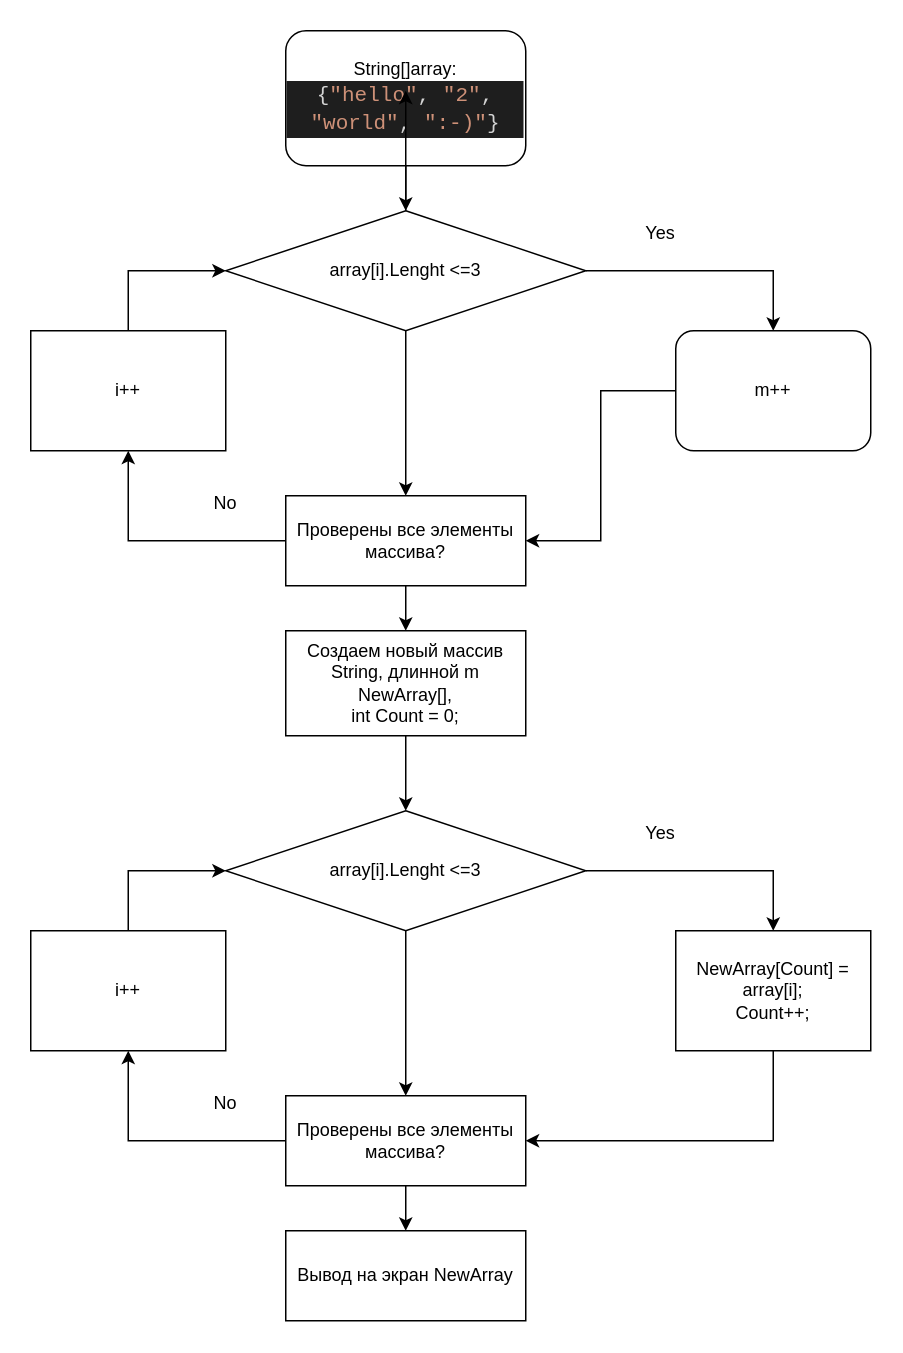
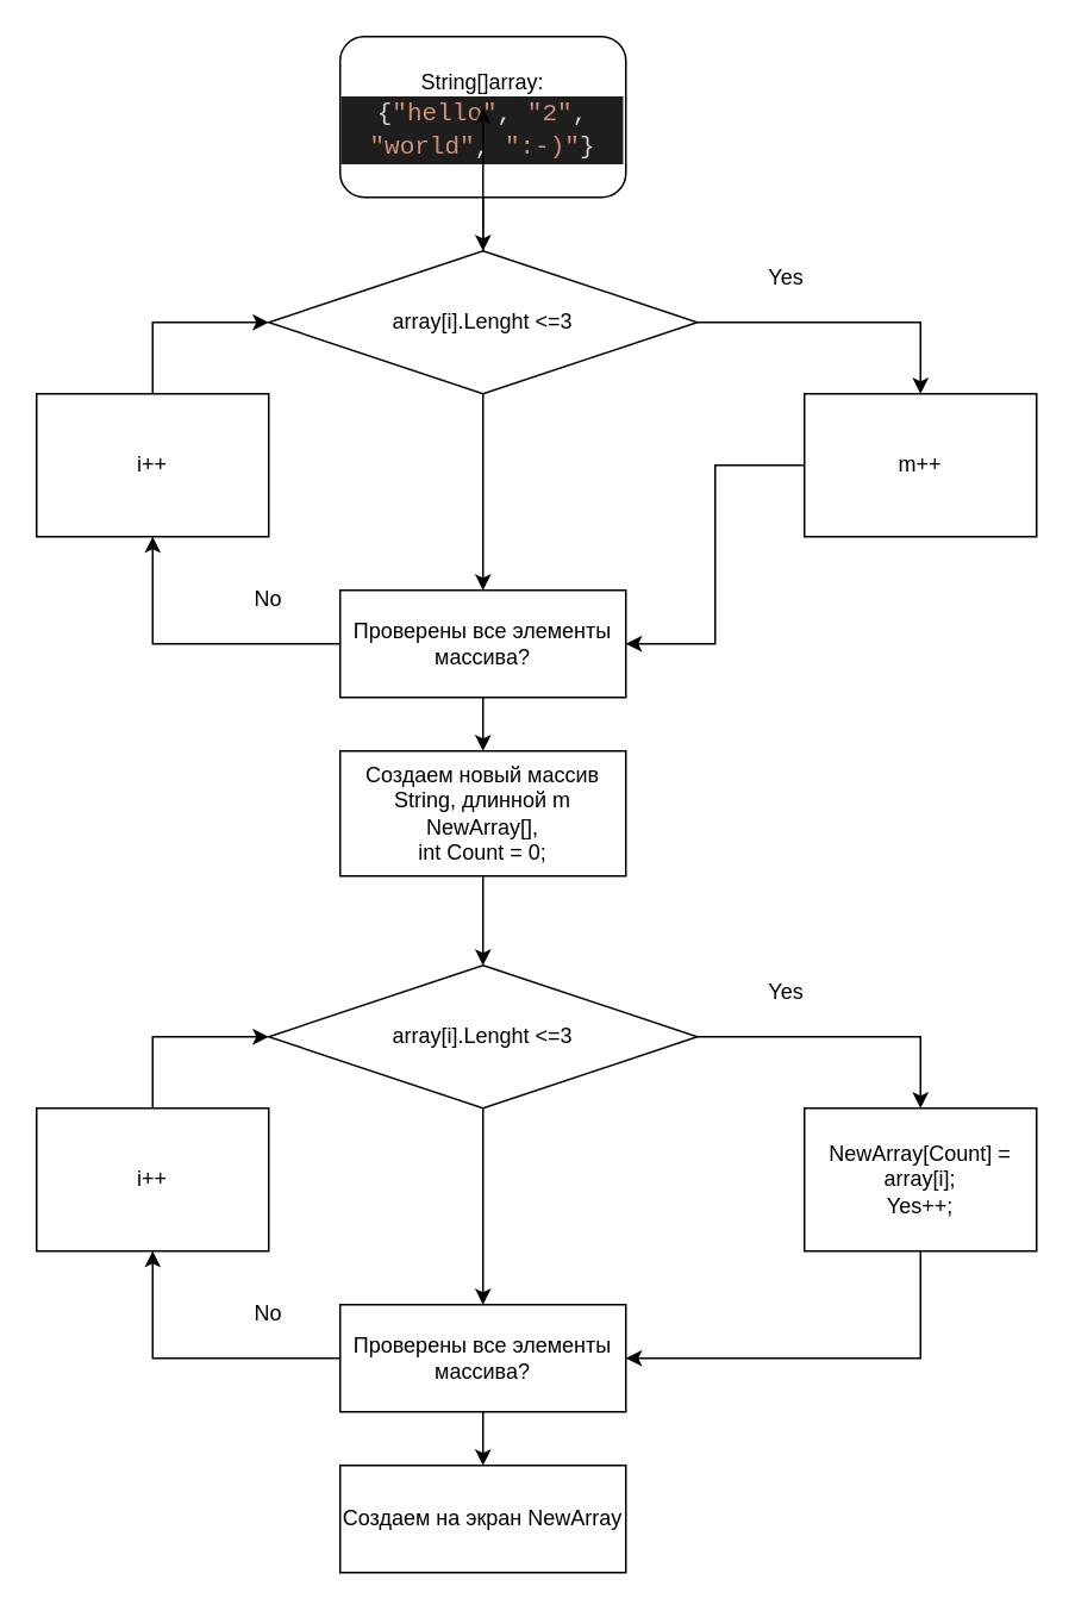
  <mxCell id="0" />
  <mxCell id="1" parent="0" />
  <mxCell id="2" style="edgeStyle=orthogonalEdgeStyle;rounded=0;orthogonalLoop=1;jettySize=auto;html=1;" edge="1" parent="1" source="3" target="7"><mxGeometry relative="1" as="geometry"><mxPoint x="270" y="180" as="targetPoint" /></mxGeometry></mxCell>
  <mxCell id="3" value="String[]array:&lt;br&gt;&lt;div style=&quot;color: rgb(212, 212, 212); background-color: rgb(30, 30, 30); font-family: Consolas, &amp;quot;Courier New&amp;quot;, monospace; font-size: 14px; line-height: 19px;&quot;&gt;{&lt;span style=&quot;color: #ce9178;&quot;&gt;&quot;hello&quot;&lt;/span&gt;, &lt;span style=&quot;color: #ce9178;&quot;&gt;&quot;2&quot;&lt;/span&gt;, &lt;span style=&quot;color: #ce9178;&quot;&gt;&quot;world&quot;&lt;/span&gt;, &lt;span style=&quot;color: #ce9178;&quot;&gt;&quot;:-)&quot;&lt;/span&gt;}&lt;/div&gt;" style="rounded=1;whiteSpace=wrap;html=1;" vertex="1" parent="1"><mxGeometry x="190" y="20" width="160" height="90" as="geometry" /></mxCell>
  <mxCell id="4" style="edgeStyle=orthogonalEdgeStyle;rounded=0;orthogonalLoop=1;jettySize=auto;html=1;exitX=1;exitY=0.5;exitDx=0;exitDy=0;entryX=0.5;entryY=0;entryDx=0;entryDy=0;" edge="1" parent="1" source="7" target="9"><mxGeometry relative="1" as="geometry"><mxPoint x="440" y="180" as="targetPoint" /></mxGeometry></mxCell>
  <mxCell id="5" value="" style="edgeStyle=orthogonalEdgeStyle;rounded=0;orthogonalLoop=1;jettySize=auto;html=1;" edge="1" parent="1" source="7" target="12"><mxGeometry relative="1" as="geometry"><Array as="points"><mxPoint x="270" y="290" /><mxPoint x="270" y="290" /></Array></mxGeometry></mxCell>
  <mxCell id="6" value="" style="edgeStyle=orthogonalEdgeStyle;rounded=0;orthogonalLoop=1;jettySize=auto;html=1;" edge="1" parent="1" source="7"><mxGeometry relative="1" as="geometry"><mxPoint x="270" y="60" as="targetPoint" /></mxGeometry></mxCell>
  <mxCell id="7" value="array[i].Lenght &amp;lt;=3" style="rhombus;whiteSpace=wrap;html=1;" vertex="1" parent="1"><mxGeometry x="150" y="140" width="240" height="80" as="geometry" /></mxCell>
  <mxCell id="8" style="edgeStyle=orthogonalEdgeStyle;rounded=0;orthogonalLoop=1;jettySize=auto;html=1;exitX=0;exitY=0.5;exitDx=0;exitDy=0;entryX=1;entryY=0.5;entryDx=0;entryDy=0;" edge="1" parent="1" source="9" target="12"><mxGeometry relative="1" as="geometry" /></mxCell>
- <mxCell id="9" value="m++" style="whiteSpace=wrap;html=1;rounded=1;" vertex="1" parent="1"><mxGeometry x="450" y="220" width="130" height="80" as="geometry" /></mxCell>
+ <mxCell id="9" value="m++" style="rounded=0;whiteSpace=wrap;html=1;" vertex="1" parent="1"><mxGeometry x="450" y="220" width="130" height="80" as="geometry" /></mxCell>
  <mxCell id="10" style="edgeStyle=orthogonalEdgeStyle;rounded=0;orthogonalLoop=1;jettySize=auto;html=1;exitX=0;exitY=0.5;exitDx=0;exitDy=0;entryX=0.5;entryY=1;entryDx=0;entryDy=0;" edge="1" parent="1" source="12" target="16"><mxGeometry relative="1" as="geometry" /></mxCell>
  <mxCell id="11" style="edgeStyle=orthogonalEdgeStyle;rounded=0;orthogonalLoop=1;jettySize=auto;html=1;exitX=0.5;exitY=1;exitDx=0;exitDy=0;" edge="1" parent="1" source="12"><mxGeometry relative="1" as="geometry"><mxPoint x="270" y="420" as="targetPoint" /></mxGeometry></mxCell>
  <mxCell id="12" value="Проверены все элементы массива?" style="rounded=0;whiteSpace=wrap;html=1;" vertex="1" parent="1"><mxGeometry x="190" y="330" width="160" height="60" as="geometry" /></mxCell>
  <mxCell id="13" value="Yes" style="text;html=1;strokeColor=none;fillColor=none;align=center;verticalAlign=middle;whiteSpace=wrap;rounded=0;" vertex="1" parent="1"><mxGeometry x="410" y="140" width="60" height="30" as="geometry" /></mxCell>
  <mxCell id="14" value="No" style="text;html=1;strokeColor=none;fillColor=none;align=center;verticalAlign=middle;whiteSpace=wrap;rounded=0;" vertex="1" parent="1"><mxGeometry x="120" y="320" width="60" height="30" as="geometry" /></mxCell>
  <mxCell id="15" style="edgeStyle=orthogonalEdgeStyle;rounded=0;orthogonalLoop=1;jettySize=auto;html=1;exitX=0.5;exitY=0;exitDx=0;exitDy=0;entryX=0;entryY=0.5;entryDx=0;entryDy=0;" edge="1" parent="1" source="16" target="7"><mxGeometry relative="1" as="geometry" /></mxCell>
  <mxCell id="16" value="i++" style="rounded=0;whiteSpace=wrap;html=1;" vertex="1" parent="1"><mxGeometry x="20" y="220" width="130" height="80" as="geometry" /></mxCell>
  <mxCell id="17" style="edgeStyle=orthogonalEdgeStyle;rounded=0;orthogonalLoop=1;jettySize=auto;html=1;exitX=0.5;exitY=1;exitDx=0;exitDy=0;entryX=0.5;entryY=0;entryDx=0;entryDy=0;" edge="1" parent="1" source="18" target="21"><mxGeometry relative="1" as="geometry" /></mxCell>
  <mxCell id="18" value="Создаем новый массив String, длинной m&lt;br&gt;NewArray[],&lt;br&gt;int Count = 0;&lt;br&gt;" style="rounded=0;whiteSpace=wrap;html=1;" vertex="1" parent="1"><mxGeometry x="190" y="420" width="160" height="70" as="geometry" /></mxCell>
  <mxCell id="19" style="edgeStyle=orthogonalEdgeStyle;rounded=0;orthogonalLoop=1;jettySize=auto;html=1;exitX=1;exitY=0.5;exitDx=0;exitDy=0;entryX=0.5;entryY=0;entryDx=0;entryDy=0;" edge="1" parent="1" source="21" target="23"><mxGeometry relative="1" as="geometry"><mxPoint x="440" y="580" as="targetPoint" /></mxGeometry></mxCell>
  <mxCell id="20" value="" style="edgeStyle=orthogonalEdgeStyle;rounded=0;orthogonalLoop=1;jettySize=auto;html=1;" edge="1" parent="1" source="21" target="26"><mxGeometry relative="1" as="geometry"><Array as="points"><mxPoint x="270" y="690" /><mxPoint x="270" y="690" /></Array></mxGeometry></mxCell>
  <mxCell id="21" value="array[i].Lenght &amp;lt;=3" style="rhombus;whiteSpace=wrap;html=1;" vertex="1" parent="1"><mxGeometry x="150" y="540" width="240" height="80" as="geometry" /></mxCell>
  <mxCell id="22" style="edgeStyle=orthogonalEdgeStyle;rounded=0;orthogonalLoop=1;jettySize=auto;html=1;exitX=0.5;exitY=1;exitDx=0;exitDy=0;entryX=1;entryY=0.5;entryDx=0;entryDy=0;" edge="1" parent="1" source="23" target="26"><mxGeometry relative="1" as="geometry" /></mxCell>
- <mxCell id="23" value="NewArray[Count] = array[i];&lt;br&gt;Count++;" style="rounded=0;whiteSpace=wrap;html=1;" vertex="1" parent="1"><mxGeometry x="450" y="620" width="130" height="80" as="geometry" /></mxCell>
+ <mxCell id="23" value="NewArray[Count] = array[i];&lt;br&gt;Yes++;" style="rounded=0;whiteSpace=wrap;html=1;" vertex="1" parent="1"><mxGeometry x="450" y="620" width="130" height="80" as="geometry" /></mxCell>
  <mxCell id="24" style="edgeStyle=orthogonalEdgeStyle;rounded=0;orthogonalLoop=1;jettySize=auto;html=1;exitX=0;exitY=0.5;exitDx=0;exitDy=0;entryX=0.5;entryY=1;entryDx=0;entryDy=0;" edge="1" parent="1" source="26" target="30"><mxGeometry relative="1" as="geometry" /></mxCell>
  <mxCell id="25" style="edgeStyle=orthogonalEdgeStyle;rounded=0;orthogonalLoop=1;jettySize=auto;html=1;exitX=0.5;exitY=1;exitDx=0;exitDy=0;" edge="1" parent="1" source="26" target="31"><mxGeometry relative="1" as="geometry"><mxPoint x="270" y="850" as="targetPoint" /></mxGeometry></mxCell>
  <mxCell id="26" value="Проверены все элементы массива?" style="rounded=0;whiteSpace=wrap;html=1;" vertex="1" parent="1"><mxGeometry x="190" y="730" width="160" height="60" as="geometry" /></mxCell>
  <mxCell id="27" value="Yes" style="text;html=1;strokeColor=none;fillColor=none;align=center;verticalAlign=middle;whiteSpace=wrap;rounded=0;" vertex="1" parent="1"><mxGeometry x="410" y="540" width="60" height="30" as="geometry" /></mxCell>
  <mxCell id="28" value="No" style="text;html=1;strokeColor=none;fillColor=none;align=center;verticalAlign=middle;whiteSpace=wrap;rounded=0;" vertex="1" parent="1"><mxGeometry x="120" y="720" width="60" height="30" as="geometry" /></mxCell>
  <mxCell id="29" style="edgeStyle=orthogonalEdgeStyle;rounded=0;orthogonalLoop=1;jettySize=auto;html=1;exitX=0.5;exitY=0;exitDx=0;exitDy=0;entryX=0;entryY=0.5;entryDx=0;entryDy=0;" edge="1" parent="1" source="30" target="21"><mxGeometry relative="1" as="geometry" /></mxCell>
  <mxCell id="30" value="i++" style="rounded=0;whiteSpace=wrap;html=1;" vertex="1" parent="1"><mxGeometry x="20" y="620" width="130" height="80" as="geometry" /></mxCell>
- <mxCell id="31" value="Вывод на экран NewArray" style="rounded=0;whiteSpace=wrap;html=1;" vertex="1" parent="1"><mxGeometry x="190" y="820" width="160" height="60" as="geometry" /></mxCell>
+ <mxCell id="31" value="Создаем на экран NewArray" style="rounded=0;whiteSpace=wrap;html=1;" vertex="1" parent="1"><mxGeometry x="190" y="820" width="160" height="60" as="geometry" /></mxCell>
